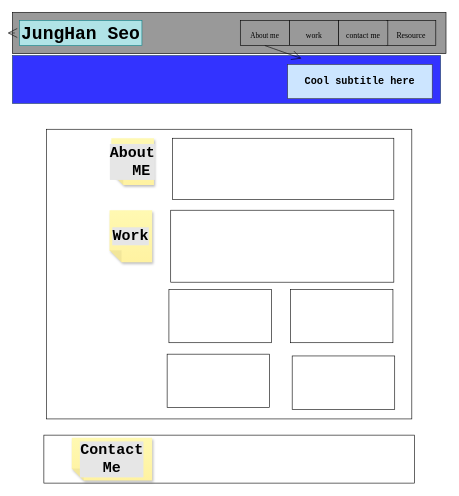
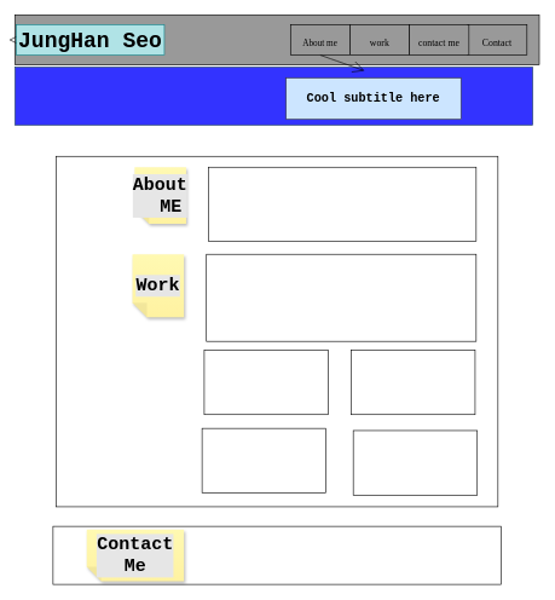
  <mxCell id="0" />
  <mxCell id="1" parent="0" />
  <mxCell id="2" value="" style="rounded=0;whiteSpace=wrap;html=1;hachureGap=4;fontFamily=Architects Daughter;fontSource=https%3A%2F%2Ffonts.googleapis.com%2Fcss%3Ffamily%3DArchitects%2BDaughter;fontSize=20;labelBackgroundColor=#666666;fillColor=#999999;" vertex="1" parent="1"><mxGeometry x="20" y="20" width="723" height="69" as="geometry" /></mxCell>
  <mxCell id="3" style="edgeStyle=none;curved=1;rounded=0;hachureGap=4;orthogonalLoop=1;jettySize=auto;html=1;fontFamily=Courier New;fontSize=16;endArrow=open;startSize=14;endSize=14;sourcePerimeterSpacing=8;targetPerimeterSpacing=8;" edge="1" parent="1" source="4" target="2"><mxGeometry relative="1" as="geometry" /></mxCell>
- <mxCell id="4" value="&lt;h2&gt;&lt;font face=&quot;Courier New&quot;&gt;JungHan Seo&lt;/font&gt;&lt;/h2&gt;" style="rounded=0;whiteSpace=wrap;html=1;hachureGap=4;fontFamily=Architects Daughter;fontSource=https%3A%2F%2Ffonts.googleapis.com%2Fcss%3Ffamily%3DArchitects%2BDaughter;fontSize=20;fillColor=#b0e3e6;strokeColor=#0e8088;" vertex="1" parent="1"><mxGeometry x="32" y="33.5" width="204" height="42" as="geometry" /></mxCell>
+ <mxCell id="4" value="&lt;h2&gt;&lt;font face=&quot;Courier New&quot;&gt;JungHan Seo&lt;/font&gt;&lt;/h2&gt;" style="rounded=0;whiteSpace=wrap;html=1;hachureGap=4;fontFamily=Architects Daughter;fontSource=https%3A%2F%2Ffonts.googleapis.com%2Fcss%3Ffamily%3DArchitects%2BDaughter;fontSize=20;fillColor=#b0e3e6;strokeColor=#0e8088;" vertex="1" parent="1"><mxGeometry x="22" y="33.5" width="204" height="42" as="geometry" /></mxCell>
  <mxCell id="5" value="" style="rounded=0;whiteSpace=wrap;html=1;hachureGap=4;fontFamily=Architects Daughter;fontSource=https%3A%2F%2Ffonts.googleapis.com%2Fcss%3Ffamily%3DArchitects%2BDaughter;fontSize=20;fillColor=#3333FF;strokeColor=#23445d;" vertex="1" parent="1"><mxGeometry x="20" y="92" width="714" height="80" as="geometry" /></mxCell>
  <mxCell id="6" value="" style="group;fontSize=8;rounded=0;fillColor=#808080;" vertex="1" connectable="0" parent="1"><mxGeometry x="400" y="33.5" width="326" height="42" as="geometry" /></mxCell>
  <mxCell id="7" value="&lt;font style=&quot;font-size: 13px&quot;&gt;work&lt;/font&gt;" style="rounded=0;whiteSpace=wrap;html=1;hachureGap=4;fontFamily=Architects Daughter;fontSource=https%3A%2F%2Ffonts.googleapis.com%2Fcss%3Ffamily%3DArchitects%2BDaughter;fontSize=20;fillColor=#999999;" vertex="1" parent="6"><mxGeometry x="82" width="82" height="42" as="geometry" /></mxCell>
  <mxCell id="8" style="edgeStyle=none;curved=1;rounded=0;hachureGap=4;orthogonalLoop=1;jettySize=auto;html=1;fontFamily=Architects Daughter;fontSource=https%3A%2F%2Ffonts.googleapis.com%2Fcss%3Ffamily%3DArchitects%2BDaughter;fontSize=16;endArrow=open;startSize=14;endSize=14;sourcePerimeterSpacing=8;targetPerimeterSpacing=8;" edge="1" parent="6" source="7" target="7"><mxGeometry relative="1" as="geometry" /></mxCell>
  <mxCell id="9" value="&lt;font style=&quot;font-size: 12px&quot;&gt;About me&lt;/font&gt;" style="rounded=0;whiteSpace=wrap;html=1;hachureGap=4;fontFamily=Architects Daughter;fontSource=https%3A%2F%2Ffonts.googleapis.com%2Fcss%3Ffamily%3DArchitects%2BDaughter;fontSize=20;fillColor=#999999;" vertex="1" parent="6"><mxGeometry width="82" height="42" as="geometry" /></mxCell>
- <mxCell id="10" value="&lt;font style=&quot;font-size: 13px&quot;&gt;Resource&lt;/font&gt;" style="rounded=0;whiteSpace=wrap;html=1;hachureGap=4;fontFamily=Architects Daughter;fontSource=https%3A%2F%2Ffonts.googleapis.com%2Fcss%3Ffamily%3DArchitects%2BDaughter;fontSize=20;fillColor=#999999;" vertex="1" parent="6"><mxGeometry x="244" width="82" height="42" as="geometry" /></mxCell>
+ <mxCell id="10" value="&lt;font style=&quot;font-size: 13px&quot;&gt;Contact&lt;/font&gt;" style="rounded=0;whiteSpace=wrap;html=1;hachureGap=4;fontFamily=Architects Daughter;fontSource=https%3A%2F%2Ffonts.googleapis.com%2Fcss%3Ffamily%3DArchitects%2BDaughter;fontSize=20;fillColor=#999999;" vertex="1" parent="6"><mxGeometry x="244" width="82" height="42" as="geometry" /></mxCell>
  <mxCell id="11" value="&lt;font style=&quot;font-size: 13px&quot;&gt;contact me&lt;/font&gt;" style="rounded=0;whiteSpace=wrap;html=1;hachureGap=4;fontFamily=Architects Daughter;fontSource=https%3A%2F%2Ffonts.googleapis.com%2Fcss%3Ffamily%3DArchitects%2BDaughter;fontSize=20;fillColor=#999999;" vertex="1" parent="6"><mxGeometry x="164" width="82" height="42" as="geometry" /></mxCell>
  <mxCell id="12" style="edgeStyle=none;curved=1;rounded=0;hachureGap=4;orthogonalLoop=1;jettySize=auto;html=1;exitX=0.5;exitY=1;exitDx=0;exitDy=0;fontFamily=Architects Daughter;fontSource=https%3A%2F%2Ffonts.googleapis.com%2Fcss%3Ffamily%3DArchitects%2BDaughter;fontSize=16;endArrow=open;startSize=14;endSize=14;sourcePerimeterSpacing=8;targetPerimeterSpacing=8;" edge="1" parent="1" source="9" target="2"><mxGeometry relative="1" as="geometry" /></mxCell>
  <mxCell id="13" value="" style="group;glass=0;shadow=0;fontFamily=Times New Roman;rounded=0;" vertex="1" connectable="0" parent="1"><mxGeometry x="65" y="299" width="625.5" height="506" as="geometry" /></mxCell>
  <mxCell id="14" value="" style="rounded=0;whiteSpace=wrap;html=1;hachureGap=4;fontFamily=Architects Daughter;fontSource=https%3A%2F%2Ffonts.googleapis.com%2Fcss%3Ffamily%3DArchitects%2BDaughter;fontSize=20;" vertex="1" parent="13"><mxGeometry x="408" y="266.999" width="171" height="88.955" as="geometry" /></mxCell>
  <mxCell id="15" value="" style="group" vertex="1" connectable="0" parent="13"><mxGeometry x="12" y="-84" width="609" height="483" as="geometry" /></mxCell>
  <mxCell id="16" value="" style="rounded=0;whiteSpace=wrap;html=1;hachureGap=4;fontFamily=Architects Daughter;fontSource=https%3A%2F%2Ffonts.googleapis.com%2Fcss%3Ffamily%3DArchitects%2BDaughter;fontSize=20;" vertex="1" parent="15"><mxGeometry width="609" height="483" as="geometry" /></mxCell>
  <mxCell id="17" value="" style="rounded=0;whiteSpace=wrap;html=1;hachureGap=4;fontFamily=Architects Daughter;fontSource=https%3A%2F%2Ffonts.googleapis.com%2Fcss%3Ffamily%3DArchitects%2BDaughter;fontSize=20;" vertex="1" parent="15"><mxGeometry x="210" y="15.0" width="369" height="102.31" as="geometry" /></mxCell>
  <mxCell id="18" value="" style="rounded=0;whiteSpace=wrap;html=1;hachureGap=4;fontFamily=Architects Daughter;fontSource=https%3A%2F%2Ffonts.googleapis.com%2Fcss%3Ffamily%3DArchitects%2BDaughter;fontSize=20;" vertex="1" parent="15"><mxGeometry x="204" y="266.995" width="171" height="88.955" as="geometry" /></mxCell>
  <mxCell id="19" value="" style="rounded=0;whiteSpace=wrap;html=1;hachureGap=4;fontFamily=Architects Daughter;fontSource=https%3A%2F%2Ffonts.googleapis.com%2Fcss%3Ffamily%3DArchitects%2BDaughter;fontSize=20;" vertex="1" parent="15"><mxGeometry x="201" y="374.995" width="171" height="88.955" as="geometry" /></mxCell>
  <mxCell id="20" value="&lt;span style=&quot;font-size: 25px&quot;&gt;&lt;b&gt;Work&lt;/b&gt;&lt;/span&gt;" style="shape=note;whiteSpace=wrap;html=1;backgroundOutline=1;fontColor=#000000;darkOpacity=0.05;fillColor=#FFF9B2;strokeColor=none;fillStyle=solid;direction=west;gradientDirection=north;gradientColor=#FFF2A1;shadow=1;size=20;pointerEvents=1;glass=0;labelBackgroundColor=#E6E6E6;hachureGap=4;fontFamily=Courier New;fontSize=12;" vertex="1" parent="15"><mxGeometry x="105" y="135.0" width="71" height="86.731" as="geometry" /></mxCell>
  <mxCell id="21" value="" style="rounded=0;whiteSpace=wrap;html=1;hachureGap=4;fontFamily=Architects Daughter;fontSource=https%3A%2F%2Ffonts.googleapis.com%2Fcss%3Ffamily%3DArchitects%2BDaughter;fontSize=20;" vertex="1" parent="15"><mxGeometry x="207" y="135" width="372" height="120" as="geometry" /></mxCell>
  <mxCell id="22" value="&lt;font style=&quot;font-size: 25px&quot;&gt;&lt;b&gt;About&lt;br&gt;&amp;nbsp; ME&lt;/b&gt;&lt;/font&gt;" style="shape=note;whiteSpace=wrap;html=1;backgroundOutline=1;fontColor=#000000;darkOpacity=0.05;fillColor=#FFF9B2;strokeColor=none;fillStyle=solid;direction=west;gradientDirection=north;gradientColor=#FFF2A1;shadow=1;size=20;pointerEvents=1;glass=0;labelBackgroundColor=#E6E6E6;hachureGap=4;fontFamily=Courier New;fontSize=12;" vertex="1" parent="15"><mxGeometry x="108" y="15" width="71" height="78" as="geometry" /></mxCell>
  <mxCell id="23" value="" style="rounded=0;whiteSpace=wrap;html=1;hachureGap=4;fontFamily=Architects Daughter;fontSource=https%3A%2F%2Ffonts.googleapis.com%2Fcss%3Ffamily%3DArchitects%2BDaughter;fontSize=20;" vertex="1" parent="15"><mxGeometry x="406.5" y="266.999" width="171" height="88.955" as="geometry" /></mxCell>
  <mxCell id="24" value="" style="rounded=0;whiteSpace=wrap;html=1;hachureGap=4;fontFamily=Architects Daughter;fontSource=https%3A%2F%2Ffonts.googleapis.com%2Fcss%3Ffamily%3DArchitects%2BDaughter;fontSize=20;" vertex="1" parent="15"><mxGeometry x="409.5" y="378.004" width="171" height="88.955" as="geometry" /></mxCell>
  <mxCell id="25" value="" style="rounded=0;whiteSpace=wrap;html=1;hachureGap=4;fontFamily=Architects Daughter;fontSource=https%3A%2F%2Ffonts.googleapis.com%2Fcss%3Ffamily%3DArchitects%2BDaughter;fontSize=20;fillColor=none;" vertex="1" parent="13"><mxGeometry x="7.5" y="426" width="618" height="80" as="geometry" /></mxCell>
  <mxCell id="26" value="&lt;span style=&quot;font-size: 25px&quot;&gt;&lt;b&gt;Contact&lt;br&gt;Me&lt;br&gt;&lt;/b&gt;&lt;/span&gt;" style="shape=note;whiteSpace=wrap;html=1;backgroundOutline=1;fontColor=#000000;darkOpacity=0.05;fillColor=#FFF9B2;strokeColor=none;fillStyle=solid;direction=west;gradientDirection=north;gradientColor=#FFF2A1;shadow=1;size=20;pointerEvents=1;glass=0;labelBackgroundColor=#E6E6E6;hachureGap=4;fontFamily=Courier New;fontSize=12;" vertex="1" parent="13"><mxGeometry x="54" y="430.32" width="134" height="71.36" as="geometry" /></mxCell>
- <mxCell id="27" value="&lt;h3&gt;&lt;font style=&quot;font-size: 17px&quot;&gt;Cool subtitle here&lt;/font&gt;&lt;/h3&gt;" style="rounded=0;whiteSpace=wrap;html=1;shadow=0;glass=0;hachureGap=4;fontFamily=Courier New;fontSize=8;fillColor=#cce5ff;strokeColor=#36393d;" vertex="1" parent="1"><mxGeometry x="479" y="107" width="241" height="57" as="geometry" /></mxCell>
+ <mxCell id="27" value="&lt;h3&gt;&lt;font style=&quot;font-size: 17px&quot;&gt;Cool subtitle here&lt;/font&gt;&lt;/h3&gt;" style="rounded=0;whiteSpace=wrap;html=1;shadow=0;glass=0;hachureGap=4;fontFamily=Courier New;fontSize=8;fillColor=#cce5ff;strokeColor=#36393d;" vertex="1" parent="1"><mxGeometry x="394" y="107" width="241" height="57" as="geometry" /></mxCell>
